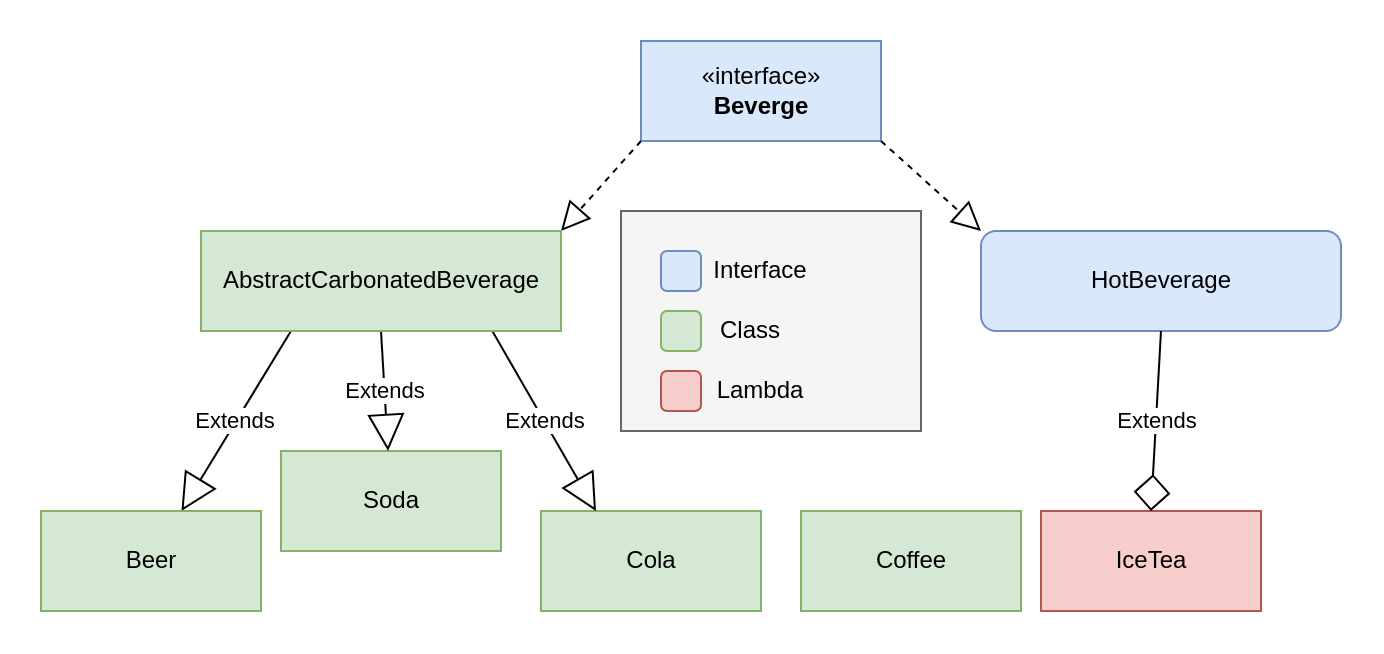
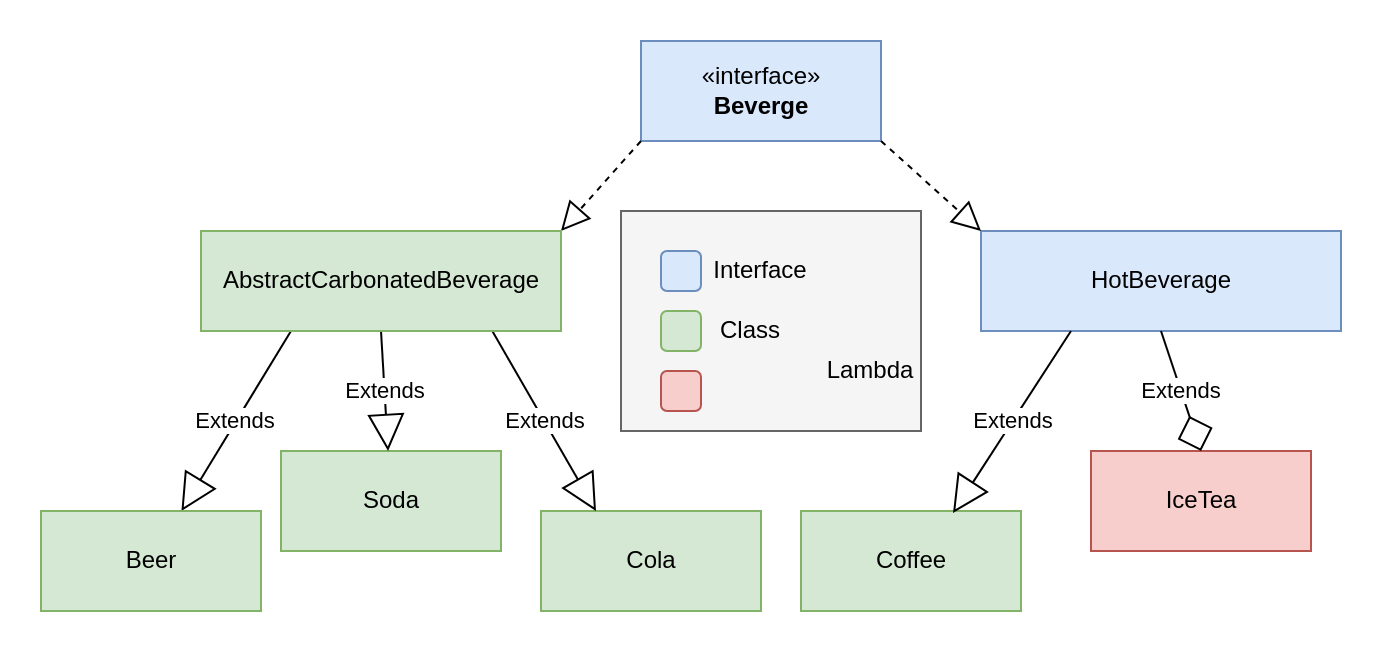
  <mxCell id="0" />
  <mxCell id="1" parent="0" />
  <mxCell id="2" value="«interface»&lt;br&gt;&lt;b&gt;Beverge&lt;/b&gt;" style="html=1;fillColor=#dae8fc;strokeColor=#6c8ebf;" parent="1" vertex="1"><mxGeometry x="320" y="20" width="120" height="50" as="geometry" /></mxCell>
  <mxCell id="3" value="&lt;div&gt;AbstractCarbonatedBeverage&lt;/div&gt;" style="html=1;" parent="1" vertex="1"><mxGeometry x="100" y="115" width="180" height="50" as="geometry" /></mxCell>
- <mxCell id="4" value="&lt;div&gt;HotBeverage&lt;/div&gt;" style="html=1;fillColor=#dae8fc;strokeColor=#6c8ebf;rounded=1;" parent="1" vertex="1"><mxGeometry x="490" y="115" width="180" height="50" as="geometry" /></mxCell>
+ <mxCell id="4" value="&lt;div&gt;HotBeverage&lt;/div&gt;" style="html=1;fillColor=#dae8fc;strokeColor=#6c8ebf;" parent="1" vertex="1"><mxGeometry x="490" y="115" width="180" height="50" as="geometry" /></mxCell>
  <mxCell id="5" value="Beer" style="html=1;" parent="1" vertex="1"><mxGeometry x="20" y="255" width="110" height="50" as="geometry" /></mxCell>
  <mxCell id="6" value="Cola" style="html=1;fillColor=#d5e8d4;strokeColor=#82b366;" parent="1" vertex="1"><mxGeometry x="270" y="255" width="110" height="50" as="geometry" /></mxCell>
  <mxCell id="7" value="Soda" style="html=1;fillColor=#d5e8d4;strokeColor=#82b366;" parent="1" vertex="1"><mxGeometry x="140" y="225" width="110" height="50" as="geometry" /></mxCell>
  <mxCell id="8" value="Coffee" style="html=1;fillColor=#d5e8d4;strokeColor=#82b366;" parent="1" vertex="1"><mxGeometry x="400" y="255" width="110" height="50" as="geometry" /></mxCell>
- <mxCell id="9" value="IceTea" style="html=1;fillColor=#f8cecc;strokeColor=#b85450;" parent="1" vertex="1"><mxGeometry x="520" y="255" width="110" height="50" as="geometry" /></mxCell>
+ <mxCell id="9" value="IceTea" style="html=1;fillColor=#f8cecc;strokeColor=#b85450;" parent="1" vertex="1"><mxGeometry x="545" y="225" width="110" height="50" as="geometry" /></mxCell>
  <mxCell id="10" value="" style="endArrow=block;dashed=1;endFill=0;endSize=12;html=1;exitX=0;exitY=1;exitDx=0;exitDy=0;entryX=1;entryY=0;entryDx=0;entryDy=0;" parent="1" source="2" target="3" edge="1"><mxGeometry width="160" relative="1" as="geometry"><mxPoint x="300" y="435" as="sourcePoint" /><mxPoint x="460" y="435" as="targetPoint" /></mxGeometry></mxCell>
  <mxCell id="11" value="" style="endArrow=block;dashed=1;endFill=0;endSize=12;html=1;exitX=1;exitY=1;exitDx=0;exitDy=0;entryX=0;entryY=0;entryDx=0;entryDy=0;" parent="1" source="2" target="4" edge="1"><mxGeometry width="160" relative="1" as="geometry"><mxPoint x="360" y="45" as="sourcePoint" /><mxPoint x="238.095" y="125" as="targetPoint" /></mxGeometry></mxCell>
  <mxCell id="12" value="Extends" style="endArrow=block;endSize=16;endFill=0;html=1;exitX=0.25;exitY=1;exitDx=0;exitDy=0;" parent="1" source="3" target="5" edge="1"><mxGeometry width="160" relative="1" as="geometry"><mxPoint x="300" y="435" as="sourcePoint" /><mxPoint x="460" y="435" as="targetPoint" /></mxGeometry></mxCell>
  <mxCell id="13" value="Extends" style="endArrow=block;endSize=16;endFill=0;html=1;exitX=0.5;exitY=1;exitDx=0;exitDy=0;" parent="1" source="3" target="7" edge="1"><mxGeometry width="160" relative="1" as="geometry"><mxPoint x="155" y="175" as="sourcePoint" /><mxPoint x="103.421" y="245" as="targetPoint" /></mxGeometry></mxCell>
  <mxCell id="14" value="Extends" style="endArrow=block;endSize=16;endFill=0;html=1;exitX=0.806;exitY=0.98;exitDx=0;exitDy=0;exitPerimeter=0;entryX=0.25;entryY=0;entryDx=0;entryDy=0;" parent="1" source="3" target="6" edge="1"><mxGeometry width="160" relative="1" as="geometry"><mxPoint x="165" y="185" as="sourcePoint" /><mxPoint x="113.421" y="255" as="targetPoint" /></mxGeometry></mxCell>
+ <mxCell id="15" value="Extends" style="endArrow=block;endSize=16;endFill=0;html=1;exitX=0.25;exitY=1;exitDx=0;exitDy=0;entryX=0.691;entryY=0.02;entryDx=0;entryDy=0;entryPerimeter=0;" parent="1" source="4" target="8" edge="1"><mxGeometry width="160" relative="1" as="geometry"><mxPoint x="175" y="195" as="sourcePoint" /><mxPoint x="123.421" y="265" as="targetPoint" /></mxGeometry></mxCell>
  <mxCell id="16" value="Extends" style="endArrow=diamond;endSize=16;endFill=0;html=1;exitX=0.5;exitY=1;exitDx=0;exitDy=0;entryX=0.5;entryY=0;entryDx=0;entryDy=0;" parent="1" source="4" target="9" edge="1"><mxGeometry width="160" relative="1" as="geometry"><mxPoint x="185" y="205" as="sourcePoint" /><mxPoint x="133.421" y="275" as="targetPoint" /></mxGeometry></mxCell>
  <mxCell id="17" value="&lt;div&gt;AbstractCarbonatedBeverage&lt;/div&gt;" style="html=1;fillColor=#d5e8d4;strokeColor=#82b366;" parent="1" vertex="1"><mxGeometry x="100" y="115" width="180" height="50" as="geometry" /></mxCell>
  <mxCell id="18" value="Beer" style="html=1;fillColor=#d5e8d4;strokeColor=#82b366;" parent="1" vertex="1"><mxGeometry x="20" y="255" width="110" height="50" as="geometry" /></mxCell>
  <mxCell id="19" value="" style="group" parent="1" vertex="1" connectable="0"><mxGeometry x="310" y="105" width="150" height="110" as="geometry" /></mxCell>
  <mxCell id="20" value="" style="rounded=0;whiteSpace=wrap;html=1;fillColor=#f5f5f5;strokeColor=#666666;fontColor=#333333;" parent="19" vertex="1"><mxGeometry width="150" height="110" as="geometry" /></mxCell>
  <mxCell id="21" value="" style="rounded=1;whiteSpace=wrap;html=1;fillColor=#dae8fc;strokeColor=#6c8ebf;" parent="19" vertex="1"><mxGeometry x="20" y="20" width="20" height="20" as="geometry" /></mxCell>
  <mxCell id="22" value="Interface" style="text;html=1;strokeColor=none;fillColor=none;align=center;verticalAlign=middle;whiteSpace=wrap;rounded=0;" parent="19" vertex="1"><mxGeometry x="50" y="20" width="40" height="20" as="geometry" /></mxCell>
  <mxCell id="23" value="" style="rounded=1;whiteSpace=wrap;html=1;fillColor=#d5e8d4;strokeColor=#82b366;" parent="19" vertex="1"><mxGeometry x="20" y="50" width="20" height="20" as="geometry" /></mxCell>
  <mxCell id="24" value="Class" style="text;html=1;strokeColor=none;fillColor=none;align=center;verticalAlign=middle;whiteSpace=wrap;rounded=0;" parent="19" vertex="1"><mxGeometry x="40" y="50" width="50" height="20" as="geometry" /></mxCell>
  <mxCell id="25" value="" style="rounded=1;whiteSpace=wrap;html=1;fillColor=#f8cecc;strokeColor=#b85450;" parent="19" vertex="1"><mxGeometry x="20" y="80" width="20" height="20" as="geometry" /></mxCell>
- <mxCell id="26" value="Lambda" style="text;html=1;strokeColor=none;fillColor=none;align=center;verticalAlign=middle;whiteSpace=wrap;rounded=0;" parent="19" vertex="1"><mxGeometry x="50" y="80" width="40" height="20" as="geometry" /></mxCell>
+ <mxCell id="26" value="Lambda" style="text;html=1;strokeColor=none;fillColor=none;align=center;verticalAlign=middle;whiteSpace=wrap;rounded=0;" parent="19" vertex="1"><mxGeometry x="105" y="70" width="40" height="20" as="geometry" /></mxCell>
